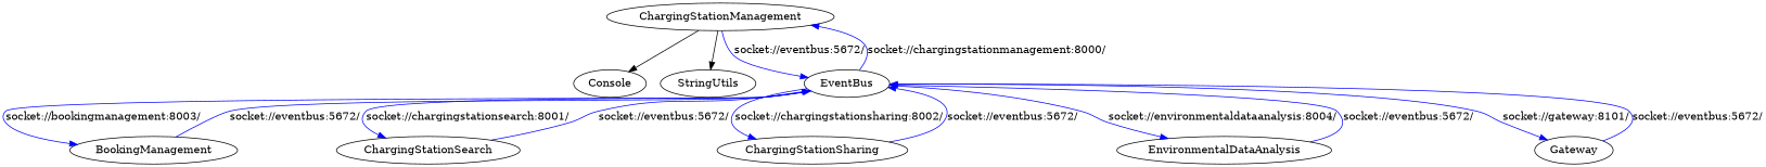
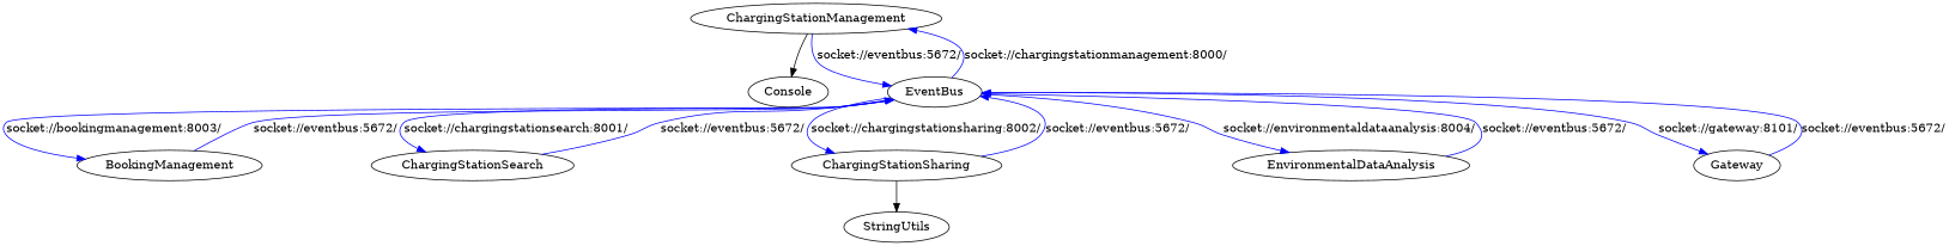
  digraph {
    edge [color=blue]
    ChargingStationManagement
    Console
    StringUtils
    EventBus
    BookingManagement
    ChargingStationSearch
    ChargingStationSharing
    EnvironmentalDataAnalysis
    Gateway
    ChargingStationManagement -> Console [color=""]
-   ChargingStationManagement -> StringUtils [color=""]
+   ChargingStationSharing -> StringUtils [color=""]
    ChargingStationManagement -> EventBus [label="socket://eventbus:5672/"]
    EventBus -> ChargingStationManagement [label="socket://chargingstationmanagement:8000/"]
    EventBus -> BookingManagement [label="socket://bookingmanagement:8003/"]
    EventBus -> ChargingStationSearch [label="socket://chargingstationsearch:8001/"]
    EventBus -> ChargingStationSharing [label="socket://chargingstationsharing:8002/"]
    EventBus -> EnvironmentalDataAnalysis [label="socket://environmentaldataanalysis:8004/"]
    EventBus -> Gateway [label="socket://gateway:8101/"]
    BookingManagement -> EventBus [label="socket://eventbus:5672/"]
    ChargingStationSearch -> EventBus [label="socket://eventbus:5672/"]
    ChargingStationSharing -> EventBus [label="socket://eventbus:5672/"]
    EnvironmentalDataAnalysis -> EventBus [label="socket://eventbus:5672/"]
    Gateway -> EventBus [label="socket://eventbus:5672/"]
  }
